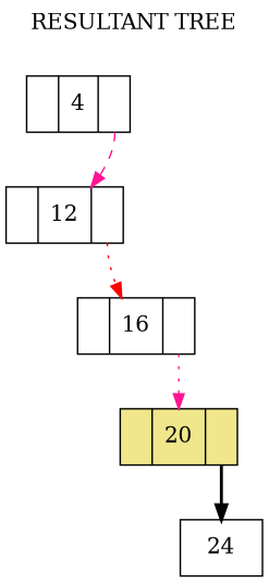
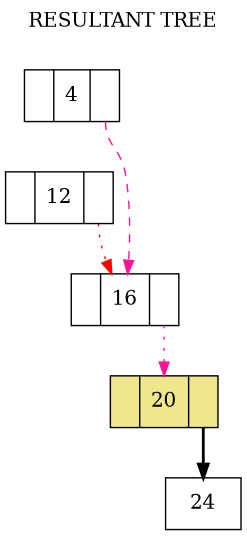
  digraph {
    label="RESULTANT TREE\n"
    labelloc=t
    rankdir=TB
    node [fillcolor=white shape=record style=filled]
    edge [color=deeppink style=dotted tailport=C1]
    n1 [label="<C0>|4|<C1>"]
    n2 [label="<C0>|12|<C1>"]
    n3 [label="<C0>|16|<C1>"]
    n4 [fillcolor=khaki label="<C0>|20|<C1>"]
    n5 [label=24]
-   n1 -> n2 [style=dashed]
+   n1 -> n3 [style=dashed]
    n2 -> n3 [color=red]
    n3 -> n4
    n4 -> n5 [color=black style=bold]
  }
